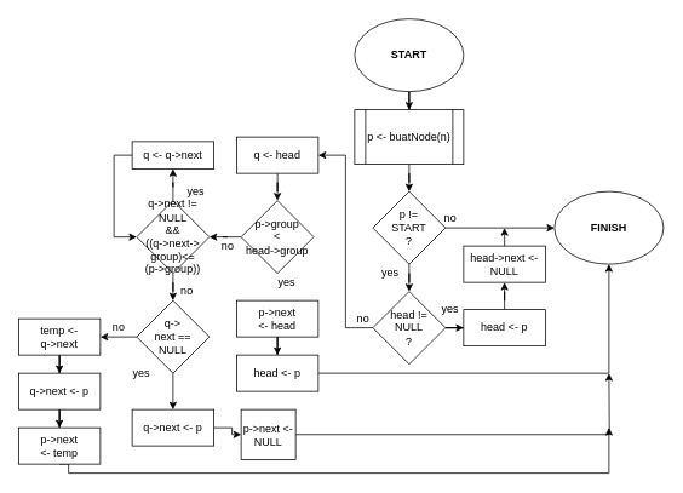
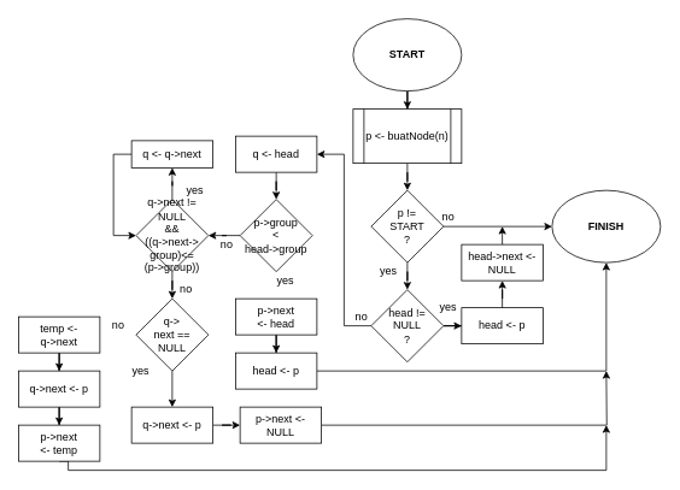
  <mxCell id="0" />
  <mxCell id="1" parent="0" />
  <mxCell id="2" value="" style="edgeStyle=orthogonalEdgeStyle;rounded=0;orthogonalLoop=1;jettySize=auto;html=1;" edge="1" parent="1" source="3" target="6"><mxGeometry relative="1" as="geometry" /></mxCell>
  <mxCell id="3" value="&lt;b&gt;START&lt;/b&gt;" style="ellipse;whiteSpace=wrap;html=1;" vertex="1" parent="1"><mxGeometry x="390" y="20" width="120" height="80" as="geometry" /></mxCell>
  <mxCell id="4" value="&lt;b&gt;FINISH&lt;/b&gt;" style="ellipse;whiteSpace=wrap;html=1;" vertex="1" parent="1"><mxGeometry x="610" y="210" width="120" height="80" as="geometry" /></mxCell>
  <mxCell id="5" value="" style="edgeStyle=orthogonalEdgeStyle;rounded=0;orthogonalLoop=1;jettySize=auto;html=1;" edge="1" parent="1" source="6" target="10"><mxGeometry relative="1" as="geometry" /></mxCell>
  <mxCell id="6" value="&lt;span&gt;p &amp;lt;- buatNode(n)&lt;/span&gt;" style="shape=process;whiteSpace=wrap;html=1;backgroundOutline=1;" vertex="1" parent="1"><mxGeometry x="390" y="120" width="120" height="60" as="geometry" /></mxCell>
  <mxCell id="7" value="" style="edgeStyle=orthogonalEdgeStyle;rounded=0;orthogonalLoop=1;jettySize=auto;html=1;" edge="1" parent="1" source="10" target="12"><mxGeometry relative="1" as="geometry" /></mxCell>
  <mxCell id="8" style="edgeStyle=orthogonalEdgeStyle;rounded=0;orthogonalLoop=1;jettySize=auto;html=1;exitX=1;exitY=0.5;exitDx=0;exitDy=0;" edge="1" parent="1" source="10" target="4"><mxGeometry relative="1" as="geometry" /></mxCell>
  <mxCell id="9" value="" style="edgeStyle=orthogonalEdgeStyle;rounded=0;orthogonalLoop=1;jettySize=auto;html=1;exitX=0;exitY=0.5;exitDx=0;exitDy=0;entryX=1;entryY=0.5;entryDx=0;entryDy=0;" edge="1" parent="1" source="12" target="18"><mxGeometry relative="1" as="geometry"><mxPoint x="400" y="280" as="sourcePoint" /></mxGeometry></mxCell>
  <mxCell id="10" value="p !=&lt;br&gt;START&lt;br&gt;?" style="rhombus;whiteSpace=wrap;html=1;" vertex="1" parent="1"><mxGeometry x="410" y="210" width="80" height="80" as="geometry" /></mxCell>
  <mxCell id="11" value="" style="edgeStyle=orthogonalEdgeStyle;rounded=0;orthogonalLoop=1;jettySize=auto;html=1;exitX=1;exitY=0.5;exitDx=0;exitDy=0;" edge="1" parent="1" source="12" target="14"><mxGeometry relative="1" as="geometry" /></mxCell>
  <mxCell id="12" value="head !=&lt;br&gt;NULL&lt;br&gt;?" style="rhombus;whiteSpace=wrap;html=1;" vertex="1" parent="1"><mxGeometry x="410" y="320" width="80" height="80" as="geometry" /></mxCell>
  <mxCell id="13" value="" style="edgeStyle=orthogonalEdgeStyle;rounded=0;orthogonalLoop=1;jettySize=auto;html=1;" edge="1" parent="1" source="14" target="16"><mxGeometry relative="1" as="geometry" /></mxCell>
  <mxCell id="14" value="head &amp;lt;- p" style="whiteSpace=wrap;html=1;" vertex="1" parent="1"><mxGeometry x="510" y="340" width="90" height="40" as="geometry" /></mxCell>
  <mxCell id="15" style="edgeStyle=orthogonalEdgeStyle;rounded=0;orthogonalLoop=1;jettySize=auto;html=1;exitX=0.5;exitY=0;exitDx=0;exitDy=0;" edge="1" parent="1" source="16"><mxGeometry relative="1" as="geometry"><mxPoint x="555" y="250" as="targetPoint" /></mxGeometry></mxCell>
  <mxCell id="16" value="head-&amp;gt;next &amp;lt;- NULL" style="whiteSpace=wrap;html=1;" vertex="1" parent="1"><mxGeometry x="510" y="270" width="90" height="40" as="geometry" /></mxCell>
  <mxCell id="17" value="" style="edgeStyle=orthogonalEdgeStyle;rounded=0;orthogonalLoop=1;jettySize=auto;html=1;" edge="1" parent="1" source="18" target="20"><mxGeometry relative="1" as="geometry" /></mxCell>
  <mxCell id="18" value="q &amp;lt;- head" style="whiteSpace=wrap;html=1;" vertex="1" parent="1"><mxGeometry x="260" y="150" width="90" height="40" as="geometry" /></mxCell>
  <mxCell id="19" value="" style="edgeStyle=orthogonalEdgeStyle;rounded=0;orthogonalLoop=1;jettySize=auto;html=1;" edge="1" parent="1" source="20" target="27"><mxGeometry relative="1" as="geometry" /></mxCell>
  <mxCell id="20" value="p-&amp;gt;group&lt;br&gt;&amp;lt;&lt;br&gt;head-&amp;gt;group" style="rhombus;whiteSpace=wrap;html=1;" vertex="1" parent="1"><mxGeometry x="265" y="220" width="80" height="80" as="geometry" /></mxCell>
  <mxCell id="21" value="" style="edgeStyle=orthogonalEdgeStyle;rounded=0;orthogonalLoop=1;jettySize=auto;html=1;" edge="1" parent="1" source="22" target="24"><mxGeometry relative="1" as="geometry" /></mxCell>
  <mxCell id="22" value="p-&amp;gt;next&lt;br&gt;&amp;lt;- head" style="whiteSpace=wrap;html=1;" vertex="1" parent="1"><mxGeometry x="260" y="330" width="90" height="40" as="geometry" /></mxCell>
  <mxCell id="23" style="edgeStyle=orthogonalEdgeStyle;rounded=0;orthogonalLoop=1;jettySize=auto;html=1;exitX=1;exitY=0.5;exitDx=0;exitDy=0;" edge="1" parent="1" source="24" target="4"><mxGeometry relative="1" as="geometry" /></mxCell>
  <mxCell id="24" value="head &amp;lt;- p" style="whiteSpace=wrap;html=1;" vertex="1" parent="1"><mxGeometry x="260" y="390" width="90" height="40" as="geometry" /></mxCell>
  <mxCell id="25" value="" style="edgeStyle=orthogonalEdgeStyle;rounded=0;orthogonalLoop=1;jettySize=auto;html=1;" edge="1" parent="1" source="27" target="29"><mxGeometry relative="1" as="geometry" /></mxCell>
  <mxCell id="26" value="" style="edgeStyle=orthogonalEdgeStyle;rounded=0;orthogonalLoop=1;jettySize=auto;html=1;" edge="1" parent="1" source="27" target="32"><mxGeometry relative="1" as="geometry" /></mxCell>
  <mxCell id="27" value="q-&amp;gt;next != NULL&lt;br&gt;&amp;amp;&amp;amp;&lt;br&gt;((q-&amp;gt;next-&amp;gt;&lt;br&gt;group)&amp;lt;=&lt;br&gt;(p-&amp;gt;group))" style="rhombus;whiteSpace=wrap;html=1;" vertex="1" parent="1"><mxGeometry x="150" y="220" width="80" height="80" as="geometry" /></mxCell>
  <mxCell id="28" style="edgeStyle=orthogonalEdgeStyle;rounded=0;orthogonalLoop=1;jettySize=auto;html=1;exitX=0;exitY=0.5;exitDx=0;exitDy=0;entryX=0;entryY=0.5;entryDx=0;entryDy=0;" edge="1" parent="1" source="29" target="27"><mxGeometry relative="1" as="geometry" /></mxCell>
  <mxCell id="29" value="q &amp;lt;- q-&amp;gt;next" style="whiteSpace=wrap;html=1;" vertex="1" parent="1"><mxGeometry x="145" y="155" width="90" height="30" as="geometry" /></mxCell>
  <mxCell id="30" style="edgeStyle=orthogonalEdgeStyle;rounded=0;orthogonalLoop=1;jettySize=auto;html=1;exitX=0.5;exitY=1;exitDx=0;exitDy=0;entryX=0.5;entryY=0;entryDx=0;entryDy=0;" edge="1" parent="1" source="32" target="34"><mxGeometry relative="1" as="geometry" /></mxCell>
- <mxCell id="31" value="" style="edgeStyle=orthogonalEdgeStyle;rounded=0;orthogonalLoop=1;jettySize=auto;html=1;" edge="1" parent="1" source="32" target="38"><mxGeometry relative="1" as="geometry" /></mxCell>
  <mxCell id="32" value="q-&amp;gt;&lt;br&gt;next ==&lt;br&gt;NULL" style="rhombus;whiteSpace=wrap;html=1;" vertex="1" parent="1"><mxGeometry x="150" y="330" width="80" height="80" as="geometry" /></mxCell>
  <mxCell id="33" value="" style="edgeStyle=orthogonalEdgeStyle;rounded=0;orthogonalLoop=1;jettySize=auto;html=1;" edge="1" parent="1" source="34" target="36"><mxGeometry relative="1" as="geometry" /></mxCell>
  <mxCell id="34" value="q-&amp;gt;next &amp;lt;- p" style="whiteSpace=wrap;html=1;" vertex="1" parent="1"><mxGeometry x="145" y="450" width="90" height="40" as="geometry" /></mxCell>
  <mxCell id="35" style="edgeStyle=orthogonalEdgeStyle;rounded=0;orthogonalLoop=1;jettySize=auto;html=1;exitX=1;exitY=0.5;exitDx=0;exitDy=0;" edge="1" parent="1" source="36"><mxGeometry relative="1" as="geometry"><mxPoint x="670" y="410" as="targetPoint" /></mxGeometry></mxCell>
- <mxCell id="36" value="p-&amp;gt;next &amp;lt;- NULL" style="whiteSpace=wrap;html=1;" vertex="1" parent="1"><mxGeometry x="265" y="450" width="60" height="55" as="geometry" /></mxCell>
+ <mxCell id="36" value="p-&amp;gt;next &amp;lt;- NULL" style="whiteSpace=wrap;html=1;" vertex="1" parent="1"><mxGeometry x="265" y="450" width="90" height="40" as="geometry" /></mxCell>
  <mxCell id="37" value="" style="edgeStyle=orthogonalEdgeStyle;rounded=0;orthogonalLoop=1;jettySize=auto;html=1;" edge="1" parent="1" source="38" target="40"><mxGeometry relative="1" as="geometry" /></mxCell>
  <mxCell id="38" value="temp &amp;lt;-&lt;br&gt;q-&amp;gt;next" style="whiteSpace=wrap;html=1;" vertex="1" parent="1"><mxGeometry x="20" y="350" width="90" height="40" as="geometry" /></mxCell>
  <mxCell id="39" value="" style="edgeStyle=orthogonalEdgeStyle;rounded=0;orthogonalLoop=1;jettySize=auto;html=1;" edge="1" parent="1" source="40" target="42"><mxGeometry relative="1" as="geometry" /></mxCell>
  <mxCell id="40" value="q-&amp;gt;next &amp;lt;- p" style="whiteSpace=wrap;html=1;" vertex="1" parent="1"><mxGeometry x="20" y="410" width="90" height="40" as="geometry" /></mxCell>
  <mxCell id="41" style="edgeStyle=orthogonalEdgeStyle;rounded=0;orthogonalLoop=1;jettySize=auto;html=1;exitX=0.5;exitY=1;exitDx=0;exitDy=0;" edge="1" parent="1" source="42"><mxGeometry relative="1" as="geometry"><mxPoint x="670" y="470" as="targetPoint" /><Array as="points"><mxPoint x="75" y="510" /><mxPoint x="75" y="520" /><mxPoint x="670" y="520" /></Array></mxGeometry></mxCell>
  <mxCell id="42" value="p-&amp;gt;next &lt;br&gt;&amp;lt;- temp" style="whiteSpace=wrap;html=1;" vertex="1" parent="1"><mxGeometry x="20" y="470" width="90" height="40" as="geometry" /></mxCell>
  <mxCell id="43" value="yes" style="text;html=1;align=center;verticalAlign=middle;resizable=0;points=[];autosize=1;" vertex="1" parent="1"><mxGeometry x="414" y="290" width="30" height="20" as="geometry" /></mxCell>
  <mxCell id="44" value="yes" style="text;html=1;align=center;verticalAlign=middle;resizable=0;points=[];autosize=1;" vertex="1" parent="1"><mxGeometry x="480" y="330" width="30" height="20" as="geometry" /></mxCell>
  <mxCell id="45" value="no" style="text;html=1;align=center;verticalAlign=middle;resizable=0;points=[];autosize=1;" vertex="1" parent="1"><mxGeometry x="480" y="230" width="30" height="20" as="geometry" /></mxCell>
  <mxCell id="46" value="no" style="text;html=1;align=center;verticalAlign=middle;resizable=0;points=[];autosize=1;" vertex="1" parent="1"><mxGeometry x="384" y="340" width="30" height="20" as="geometry" /></mxCell>
  <mxCell id="47" value="yes" style="text;html=1;align=center;verticalAlign=middle;resizable=0;points=[];autosize=1;" vertex="1" parent="1"><mxGeometry x="300" y="300" width="30" height="20" as="geometry" /></mxCell>
  <mxCell id="48" value="no" style="text;html=1;align=center;verticalAlign=middle;resizable=0;points=[];autosize=1;" vertex="1" parent="1"><mxGeometry x="235" y="260" width="30" height="20" as="geometry" /></mxCell>
  <mxCell id="49" value="yes" style="text;html=1;align=center;verticalAlign=middle;resizable=0;points=[];autosize=1;" vertex="1" parent="1"><mxGeometry x="200" y="200" width="30" height="20" as="geometry" /></mxCell>
  <mxCell id="50" value="no" style="text;html=1;align=center;verticalAlign=middle;resizable=0;points=[];autosize=1;" vertex="1" parent="1"><mxGeometry x="190" y="310" width="30" height="20" as="geometry" /></mxCell>
  <mxCell id="51" value="yes" style="text;html=1;align=center;verticalAlign=middle;resizable=0;points=[];autosize=1;" vertex="1" parent="1"><mxGeometry x="140" y="400" width="30" height="20" as="geometry" /></mxCell>
  <mxCell id="52" value="no" style="text;html=1;align=center;verticalAlign=middle;resizable=0;points=[];autosize=1;" vertex="1" parent="1"><mxGeometry x="115" y="350" width="30" height="20" as="geometry" /></mxCell>
